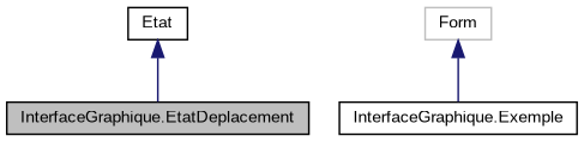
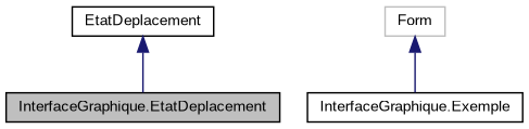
  digraph {
    fontname="Liberation Sans"
    node [color=black fillcolor=white fontname="Liberation Sans" fontsize=10 shape=record style=filled]
    edge [color=midnightblue dir=back fontname="Liberation Sans" fontsize=10 labelfontname=Helvetica labelfontsize=10 style=solid]
    n1 [fillcolor=grey75 fontcolor=black height=0.2 label="InterfaceGraphique.EtatDeplacement" width=0.4]
-   n2 [height=0.2 label=Etat width=0.4]
+   n2 [height=0.2 label=EtatDeplacement width=0.4]
    n3 [height=0.2 label="InterfaceGraphique.Exemple" width=0.4]
    n4 [color=grey75 height=0.2 label=Form width=0.4]
    n2 -> n1
    n4 -> n3
  }
